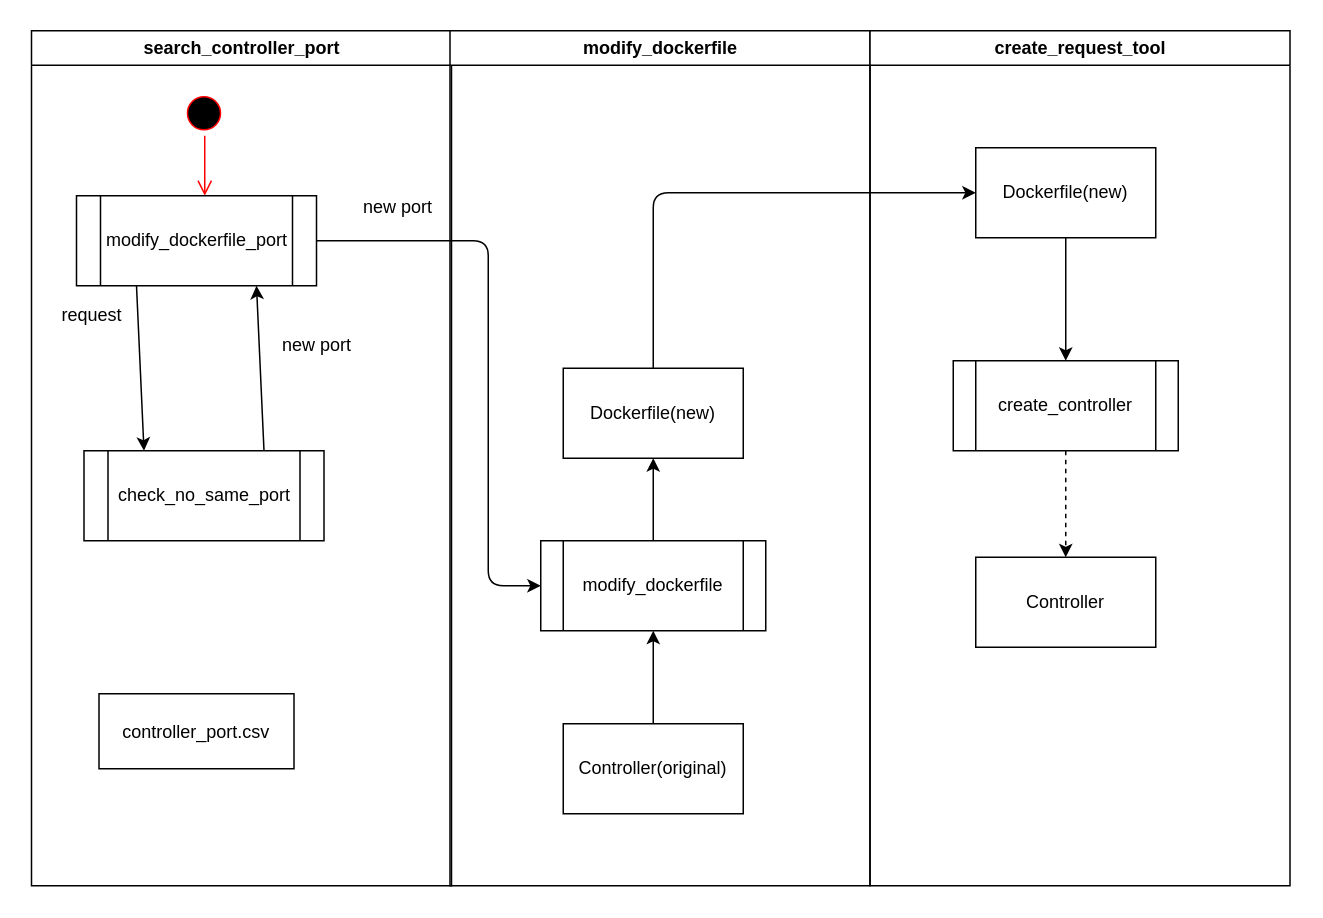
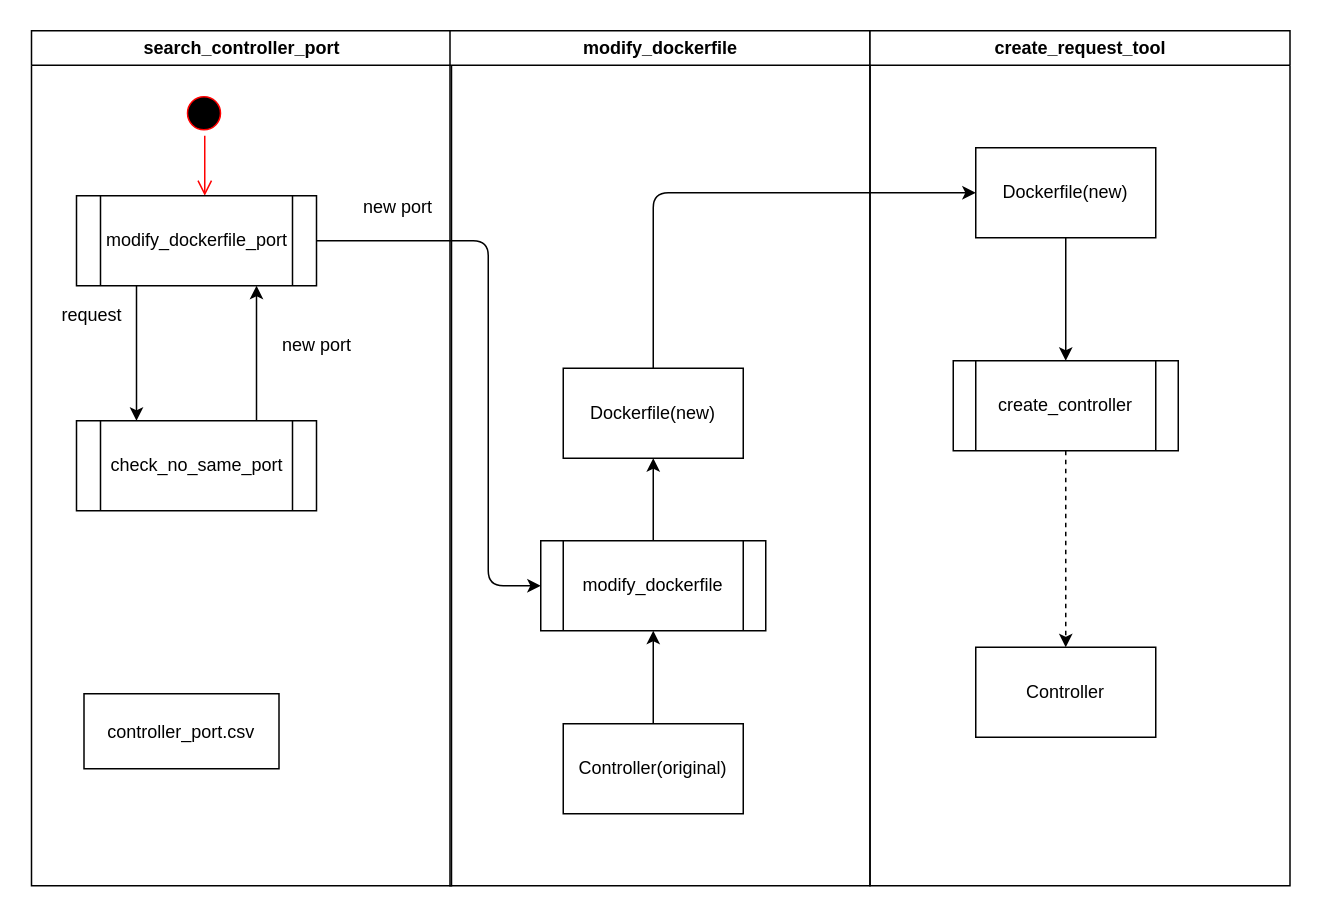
  <mxCell id="0" />
  <mxCell id="1" parent="0" />
  <mxCell id="2" value="search_controller_port" style="swimlane;whiteSpace=wrap;startSize=23;" parent="1" vertex="1"><mxGeometry x="20.5" y="20" width="280" height="570" as="geometry" /></mxCell>
  <mxCell id="3" value="" style="ellipse;shape=startState;fillColor=#000000;strokeColor=#ff0000;" parent="2" vertex="1"><mxGeometry x="100" y="40" width="30" height="30" as="geometry" /></mxCell>
  <mxCell id="4" value="" style="edgeStyle=elbowEdgeStyle;elbow=horizontal;verticalAlign=bottom;endArrow=open;endSize=8;strokeColor=#FF0000;endFill=1;rounded=0" parent="2" edge="1"><mxGeometry x="100" y="40" as="geometry"><mxPoint x="115.5" y="110" as="targetPoint" /><mxPoint x="115.5" y="70" as="sourcePoint" /></mxGeometry></mxCell>
  <mxCell id="5" value="" style="endArrow=classic;html=1;entryX=0.25;entryY=0;entryDx=0;entryDy=0;exitX=0.25;exitY=1;exitDx=0;exitDy=0;" edge="1" parent="2" source="11" target="10"><mxGeometry width="50" height="50" relative="1" as="geometry"><mxPoint x="92.5" y="160" as="sourcePoint" /><mxPoint x="91.5" y="260" as="targetPoint" /></mxGeometry></mxCell>
  <mxCell id="6" value="" style="endArrow=classic;html=1;entryX=0.75;entryY=1;entryDx=0;entryDy=0;exitX=0.75;exitY=0;exitDx=0;exitDy=0;" edge="1" parent="2" source="10" target="11"><mxGeometry width="50" height="50" relative="1" as="geometry"><mxPoint x="156.5" y="260" as="sourcePoint" /><mxPoint x="157.5" y="160" as="targetPoint" /></mxGeometry></mxCell>
  <mxCell id="7" value="request" style="text;html=1;strokeColor=none;fillColor=none;align=center;verticalAlign=middle;whiteSpace=wrap;rounded=0;" vertex="1" parent="2"><mxGeometry x="10" y="180" width="60" height="20" as="geometry" /></mxCell>
  <mxCell id="8" value="new port" style="text;html=1;strokeColor=none;fillColor=none;align=center;verticalAlign=middle;whiteSpace=wrap;rounded=0;" vertex="1" parent="2"><mxGeometry x="160" y="200" width="60" height="20" as="geometry" /></mxCell>
  <mxCell id="9" value="new port" style="text;html=1;strokeColor=none;fillColor=none;align=center;verticalAlign=middle;whiteSpace=wrap;rounded=0;" vertex="1" parent="2"><mxGeometry x="214.5" y="108" width="60" height="20" as="geometry" /></mxCell>
- <mxCell id="10" value="check_no_same_port" style="shape=process;whiteSpace=wrap;html=1;backgroundOutline=1;" vertex="1" parent="2"><mxGeometry x="35" y="280" width="160" height="60" as="geometry" /></mxCell>
+ <mxCell id="10" value="check_no_same_port" style="shape=process;whiteSpace=wrap;html=1;backgroundOutline=1;" vertex="1" parent="2"><mxGeometry x="30" y="260" width="160" height="60" as="geometry" /></mxCell>
  <mxCell id="11" value="modify_dockerfile_port" style="shape=process;whiteSpace=wrap;html=1;backgroundOutline=1;" vertex="1" parent="2"><mxGeometry x="30" y="110" width="160" height="60" as="geometry" /></mxCell>
- <mxCell id="12" value="controller_port.csv" style="" vertex="1" parent="2"><mxGeometry x="45" y="442" width="130" height="50" as="geometry" /></mxCell>
+ <mxCell id="12" value="controller_port.csv" style="" vertex="1" parent="2"><mxGeometry x="35" y="442" width="130" height="50" as="geometry" /></mxCell>
  <mxCell id="13" value="modify_dockerfile" style="swimlane;whiteSpace=wrap" parent="1" vertex="1"><mxGeometry x="299.5" y="20" width="280" height="570" as="geometry" /></mxCell>
  <mxCell id="14" value="Controller(&lt;span lang=&quot;en&quot;&gt;&lt;span title=&quot;&quot;&gt;original&lt;/span&gt;&lt;/span&gt;)" style="rounded=0;whiteSpace=wrap;html=1;" vertex="1" parent="13"><mxGeometry x="75.5" y="462" width="120" height="60" as="geometry" /></mxCell>
  <mxCell id="15" value="modify_dockerfile" style="shape=process;whiteSpace=wrap;html=1;backgroundOutline=1;" vertex="1" parent="13"><mxGeometry x="60.5" y="340" width="150" height="60" as="geometry" /></mxCell>
  <mxCell id="16" value="" style="endArrow=classic;html=1;entryX=0.5;entryY=1;entryDx=0;entryDy=0;exitX=0.5;exitY=0;exitDx=0;exitDy=0;" edge="1" parent="13" source="14" target="15"><mxGeometry width="50" height="50" relative="1" as="geometry"><mxPoint x="-274.5" y="642" as="sourcePoint" /><mxPoint x="-224.5" y="592" as="targetPoint" /></mxGeometry></mxCell>
  <mxCell id="17" value="Dockerfile(new)" style="rounded=0;whiteSpace=wrap;html=1;" vertex="1" parent="13"><mxGeometry x="75.5" y="225" width="120" height="60" as="geometry" /></mxCell>
  <mxCell id="18" value="" style="endArrow=classic;html=1;entryX=0.5;entryY=1;entryDx=0;entryDy=0;exitX=0.5;exitY=0;exitDx=0;exitDy=0;" edge="1" parent="13" source="15" target="17"><mxGeometry width="50" height="50" relative="1" as="geometry"><mxPoint x="-274.5" y="642" as="sourcePoint" /><mxPoint x="-224.5" y="592" as="targetPoint" /></mxGeometry></mxCell>
  <mxCell id="19" value="create_request_tool" style="swimlane;whiteSpace=wrap" parent="1" vertex="1"><mxGeometry x="579.5" y="20" width="280" height="570" as="geometry" /></mxCell>
  <mxCell id="20" value="create_controller" style="shape=process;whiteSpace=wrap;html=1;backgroundOutline=1;" vertex="1" parent="19"><mxGeometry x="55.5" y="220" width="150" height="60" as="geometry" /></mxCell>
  <mxCell id="21" value="Dockerfile(new)" style="rounded=0;whiteSpace=wrap;html=1;" vertex="1" parent="19"><mxGeometry x="70.5" y="78" width="120" height="60" as="geometry" /></mxCell>
  <mxCell id="22" value="" style="endArrow=classic;html=1;entryX=0.5;entryY=0;entryDx=0;entryDy=0;exitX=0.5;exitY=1;exitDx=0;exitDy=0;" edge="1" parent="19" source="21" target="20"><mxGeometry width="50" height="50" relative="1" as="geometry"><mxPoint x="-554.5" y="642" as="sourcePoint" /><mxPoint x="-504.5" y="592" as="targetPoint" /></mxGeometry></mxCell>
- <mxCell id="23" value="Controller" style="rounded=0;whiteSpace=wrap;html=1;" vertex="1" parent="19"><mxGeometry x="70.5" y="351" width="120" height="60" as="geometry" /></mxCell>
+ <mxCell id="23" value="Controller" style="rounded=0;whiteSpace=wrap;html=1;" vertex="1" parent="19"><mxGeometry x="70.5" y="411" width="120" height="60" as="geometry" /></mxCell>
  <mxCell id="24" value="" style="endArrow=classic;html=1;entryX=0.5;entryY=0;entryDx=0;entryDy=0;exitX=0.5;exitY=1;exitDx=0;exitDy=0;dashed=1;" edge="1" parent="19" source="20" target="23"><mxGeometry width="50" height="50" relative="1" as="geometry"><mxPoint x="-554.5" y="642" as="sourcePoint" /><mxPoint x="-504.5" y="592" as="targetPoint" /></mxGeometry></mxCell>
  <mxCell id="25" value="" style="endArrow=classic;html=1;entryX=0;entryY=0.5;entryDx=0;entryDy=0;exitX=1;exitY=0.5;exitDx=0;exitDy=0;" edge="1" parent="1" source="11" target="15"><mxGeometry width="50" height="50" relative="1" as="geometry"><mxPoint x="25" y="662" as="sourcePoint" /><mxPoint x="75" y="612" as="targetPoint" /><Array as="points"><mxPoint x="325" y="160" /><mxPoint x="325" y="390" /></Array></mxGeometry></mxCell>
  <mxCell id="26" value="" style="endArrow=classic;html=1;entryX=0;entryY=0.5;entryDx=0;entryDy=0;exitX=0.5;exitY=0;exitDx=0;exitDy=0;" edge="1" parent="1" source="17" target="21"><mxGeometry width="50" height="50" relative="1" as="geometry"><mxPoint x="25" y="662" as="sourcePoint" /><mxPoint x="75" y="612" as="targetPoint" /><Array as="points"><mxPoint x="435" y="128" /></Array></mxGeometry></mxCell>
